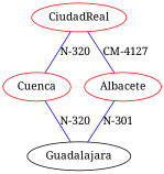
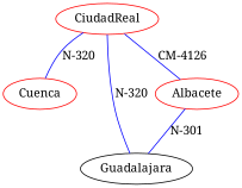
  strict graph {
    fontname="Noto Serif"
    node [color=red fontname="Noto Serif"]
    edge [color=blue fontname="Noto Serif"]
    n1 [label=Cuenca]
    n2 [label=Guadalajara color=""]
    n3 [label=CiudadReal]
    n4 [label=Albacete]
-   n1 -- n2 [label="N-320"]
+   n3 -- n2 [label="N-320"]
    n3 -- n1 [label="N-320"]
-   n3 -- n4 [label="CM-4127"]
+   n3 -- n4 [label="CM-4126"]
    n4 -- n2 [label="N-301"]
  }
